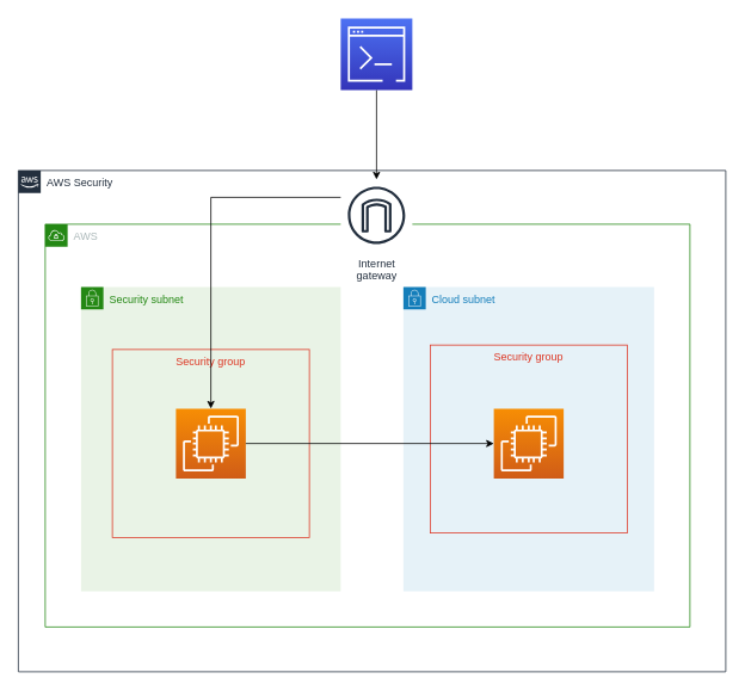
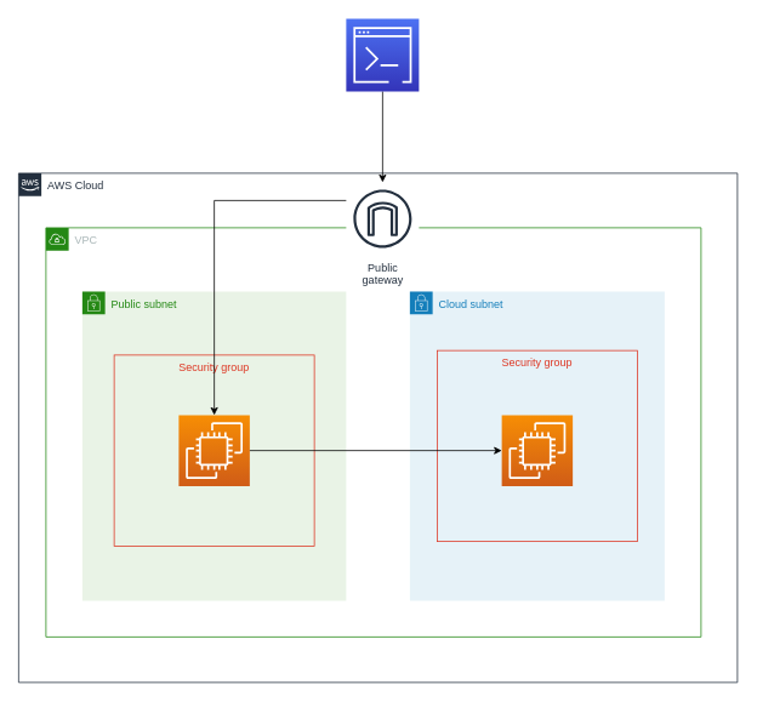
  <mxCell id="0" />
  <mxCell id="1" parent="0" />
- <mxCell id="2" value="AWS Security" style="points=[[0,0],[0.25,0],[0.5,0],[0.75,0],[1,0],[1,0.25],[1,0.5],[1,0.75],[1,1],[0.75,1],[0.5,1],[0.25,1],[0,1],[0,0.75],[0,0.5],[0,0.25]];outlineConnect=0;gradientColor=none;html=1;whiteSpace=wrap;fontSize=12;fontStyle=0;container=1;pointerEvents=0;collapsible=0;recursiveResize=0;shape=mxgraph.aws4.group;grIcon=mxgraph.aws4.group_aws_cloud_alt;strokeColor=#232F3E;fillColor=none;verticalAlign=top;align=left;spacingLeft=30;fontColor=#232F3E;dashed=0;" vertex="1" parent="1"><mxGeometry x="20" y="190" width="790" height="560" as="geometry" /></mxCell>
- <mxCell id="3" value="AWS" style="points=[[0,0],[0.25,0],[0.5,0],[0.75,0],[1,0],[1,0.25],[1,0.5],[1,0.75],[1,1],[0.75,1],[0.5,1],[0.25,1],[0,1],[0,0.75],[0,0.5],[0,0.25]];outlineConnect=0;gradientColor=none;html=1;whiteSpace=wrap;fontSize=12;fontStyle=0;container=1;pointerEvents=0;collapsible=0;recursiveResize=0;shape=mxgraph.aws4.group;grIcon=mxgraph.aws4.group_vpc;strokeColor=#248814;fillColor=none;verticalAlign=top;align=left;spacingLeft=30;fontColor=#AAB7B8;dashed=0;" vertex="1" parent="1"><mxGeometry x="50" y="250" width="720" height="450" as="geometry" /></mxCell>
+ <mxCell id="2" value="AWS Cloud" style="points=[[0,0],[0.25,0],[0.5,0],[0.75,0],[1,0],[1,0.25],[1,0.5],[1,0.75],[1,1],[0.75,1],[0.5,1],[0.25,1],[0,1],[0,0.75],[0,0.5],[0,0.25]];outlineConnect=0;gradientColor=none;html=1;whiteSpace=wrap;fontSize=12;fontStyle=0;container=1;pointerEvents=0;collapsible=0;recursiveResize=0;shape=mxgraph.aws4.group;grIcon=mxgraph.aws4.group_aws_cloud_alt;strokeColor=#232F3E;fillColor=none;verticalAlign=top;align=left;spacingLeft=30;fontColor=#232F3E;dashed=0;" vertex="1" parent="1"><mxGeometry x="20" y="190" width="790" height="560" as="geometry" /></mxCell>
+ <mxCell id="3" value="VPC" style="points=[[0,0],[0.25,0],[0.5,0],[0.75,0],[1,0],[1,0.25],[1,0.5],[1,0.75],[1,1],[0.75,1],[0.5,1],[0.25,1],[0,1],[0,0.75],[0,0.5],[0,0.25]];outlineConnect=0;gradientColor=none;html=1;whiteSpace=wrap;fontSize=12;fontStyle=0;container=1;pointerEvents=0;collapsible=0;recursiveResize=0;shape=mxgraph.aws4.group;grIcon=mxgraph.aws4.group_vpc;strokeColor=#248814;fillColor=none;verticalAlign=top;align=left;spacingLeft=30;fontColor=#AAB7B8;dashed=0;" vertex="1" parent="1"><mxGeometry x="50" y="250" width="720" height="450" as="geometry" /></mxCell>
  <mxCell id="4" value="Cloud subnet" style="points=[[0,0],[0.25,0],[0.5,0],[0.75,0],[1,0],[1,0.25],[1,0.5],[1,0.75],[1,1],[0.75,1],[0.5,1],[0.25,1],[0,1],[0,0.75],[0,0.5],[0,0.25]];outlineConnect=0;gradientColor=none;html=1;whiteSpace=wrap;fontSize=12;fontStyle=0;container=1;pointerEvents=0;collapsible=0;recursiveResize=0;shape=mxgraph.aws4.group;grIcon=mxgraph.aws4.group_security_group;grStroke=0;strokeColor=#147EBA;fillColor=#E6F2F8;verticalAlign=top;align=left;spacingLeft=30;fontColor=#147EBA;dashed=0;" vertex="1" parent="3"><mxGeometry x="400" y="70" width="280" height="340" as="geometry" /></mxCell>
  <mxCell id="5" value="Security group" style="fillColor=none;strokeColor=#DD3522;verticalAlign=top;fontStyle=0;fontColor=#DD3522;whiteSpace=wrap;html=1;" vertex="1" parent="4"><mxGeometry x="30" y="65" width="220" height="210" as="geometry" /></mxCell>
  <mxCell id="6" value="" style="sketch=0;points=[[0,0,0],[0.25,0,0],[0.5,0,0],[0.75,0,0],[1,0,0],[0,1,0],[0.25,1,0],[0.5,1,0],[0.75,1,0],[1,1,0],[0,0.25,0],[0,0.5,0],[0,0.75,0],[1,0.25,0],[1,0.5,0],[1,0.75,0]];outlineConnect=0;fontColor=#232F3E;gradientColor=#F78E04;gradientDirection=north;fillColor=#D05C17;strokeColor=#ffffff;dashed=0;verticalLabelPosition=bottom;verticalAlign=top;align=center;html=1;fontSize=12;fontStyle=0;aspect=fixed;shape=mxgraph.aws4.resourceIcon;resIcon=mxgraph.aws4.ec2;" vertex="1" parent="4"><mxGeometry x="101" y="136" width="78" height="78" as="geometry" /></mxCell>
- <mxCell id="7" value="Security subnet" style="points=[[0,0],[0.25,0],[0.5,0],[0.75,0],[1,0],[1,0.25],[1,0.5],[1,0.75],[1,1],[0.75,1],[0.5,1],[0.25,1],[0,1],[0,0.75],[0,0.5],[0,0.25]];outlineConnect=0;gradientColor=none;html=1;whiteSpace=wrap;fontSize=12;fontStyle=0;container=1;pointerEvents=0;collapsible=0;recursiveResize=0;shape=mxgraph.aws4.group;grIcon=mxgraph.aws4.group_security_group;grStroke=0;strokeColor=#248814;fillColor=#E9F3E6;verticalAlign=top;align=left;spacingLeft=30;fontColor=#248814;dashed=0;" vertex="1" parent="3"><mxGeometry x="40" y="70" width="290" height="340" as="geometry" /></mxCell>
+ <mxCell id="7" value="Public subnet" style="points=[[0,0],[0.25,0],[0.5,0],[0.75,0],[1,0],[1,0.25],[1,0.5],[1,0.75],[1,1],[0.75,1],[0.5,1],[0.25,1],[0,1],[0,0.75],[0,0.5],[0,0.25]];outlineConnect=0;gradientColor=none;html=1;whiteSpace=wrap;fontSize=12;fontStyle=0;container=1;pointerEvents=0;collapsible=0;recursiveResize=0;shape=mxgraph.aws4.group;grIcon=mxgraph.aws4.group_security_group;grStroke=0;strokeColor=#248814;fillColor=#E9F3E6;verticalAlign=top;align=left;spacingLeft=30;fontColor=#248814;dashed=0;" vertex="1" parent="3"><mxGeometry x="40" y="70" width="290" height="340" as="geometry" /></mxCell>
  <mxCell id="8" value="Security group" style="fillColor=none;strokeColor=#DD3522;verticalAlign=top;fontStyle=0;fontColor=#DD3522;whiteSpace=wrap;html=1;" vertex="1" parent="7"><mxGeometry x="35" y="70" width="220" height="210" as="geometry" /></mxCell>
  <mxCell id="9" value="" style="sketch=0;points=[[0,0,0],[0.25,0,0],[0.5,0,0],[0.75,0,0],[1,0,0],[0,1,0],[0.25,1,0],[0.5,1,0],[0.75,1,0],[1,1,0],[0,0.25,0],[0,0.5,0],[0,0.75,0],[1,0.25,0],[1,0.5,0],[1,0.75,0]];outlineConnect=0;fontColor=#232F3E;gradientColor=#F78E04;gradientDirection=north;fillColor=#D05C17;strokeColor=#ffffff;dashed=0;verticalLabelPosition=bottom;verticalAlign=top;align=center;html=1;fontSize=12;fontStyle=0;aspect=fixed;shape=mxgraph.aws4.resourceIcon;resIcon=mxgraph.aws4.ec2;" vertex="1" parent="7"><mxGeometry x="106" y="136" width="78" height="78" as="geometry" /></mxCell>
  <mxCell id="10" style="edgeStyle=orthogonalEdgeStyle;rounded=0;orthogonalLoop=1;jettySize=auto;html=1;" edge="1" parent="3" source="9" target="6"><mxGeometry relative="1" as="geometry" /></mxCell>
  <mxCell id="11" style="edgeStyle=orthogonalEdgeStyle;rounded=0;orthogonalLoop=1;jettySize=auto;html=1;" edge="1" parent="1" source="12" target="13"><mxGeometry relative="1" as="geometry" /></mxCell>
  <mxCell id="12" value="" style="sketch=0;points=[[0,0,0],[0.25,0,0],[0.5,0,0],[0.75,0,0],[1,0,0],[0,1,0],[0.25,1,0],[0.5,1,0],[0.75,1,0],[1,1,0],[0,0.25,0],[0,0.5,0],[0,0.75,0],[1,0.25,0],[1,0.5,0],[1,0.75,0]];outlineConnect=0;fontColor=#232F3E;gradientColor=#4D72F3;gradientDirection=north;fillColor=#3334B9;strokeColor=#ffffff;dashed=0;verticalLabelPosition=bottom;verticalAlign=top;align=center;html=1;fontSize=12;fontStyle=0;aspect=fixed;shape=mxgraph.aws4.resourceIcon;resIcon=mxgraph.aws4.command_line_interface;" vertex="1" parent="1"><mxGeometry x="380" y="20" width="80" height="80" as="geometry" /></mxCell>
- <mxCell id="13" value="Internet&#10;gateway" style="sketch=0;outlineConnect=0;fontColor=#232F3E;gradientColor=none;strokeColor=#232F3E;fillColor=#ffffff;dashed=0;verticalLabelPosition=bottom;verticalAlign=top;align=center;html=1;fontSize=12;fontStyle=0;aspect=fixed;shape=mxgraph.aws4.resourceIcon;resIcon=mxgraph.aws4.internet_gateway;" vertex="1" parent="1"><mxGeometry x="380" y="200" width="80" height="80" as="geometry" /></mxCell>
+ <mxCell id="13" value="Public&#10;gateway" style="sketch=0;outlineConnect=0;fontColor=#232F3E;gradientColor=none;strokeColor=#232F3E;fillColor=#ffffff;dashed=0;verticalLabelPosition=bottom;verticalAlign=top;align=center;html=1;fontSize=12;fontStyle=0;aspect=fixed;shape=mxgraph.aws4.resourceIcon;resIcon=mxgraph.aws4.internet_gateway;" vertex="1" parent="1"><mxGeometry x="380" y="200" width="80" height="80" as="geometry" /></mxCell>
  <mxCell id="14" style="edgeStyle=orthogonalEdgeStyle;rounded=0;orthogonalLoop=1;jettySize=auto;html=1;" edge="1" parent="1" source="13" target="9"><mxGeometry relative="1" as="geometry"><Array as="points"><mxPoint x="235" y="220" /></Array></mxGeometry></mxCell>
